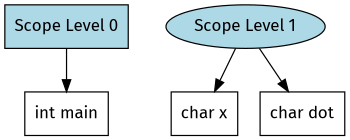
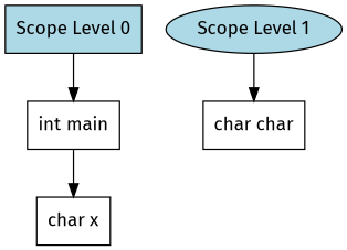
  digraph {
    fontname="Fira Sans"
    node [fillcolor=white fontname="Fira Sans" shape=box style=filled]
    edge [color=black fontname="Fira Sans"]
    n1 [fillcolor=lightblue label="Scope Level 0"]
    n2 [label="int main"]
    n3 [fillcolor=lightblue label="Scope Level 1" shape=""]
    n4 [label="char x"]
-   n5 [label="char dot"]
+   n5 [label="char char"]
    n1 -> n2
-   n3 -> n4
+   n2 -> n4
    n3 -> n5
  }
